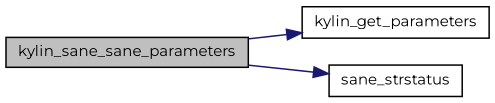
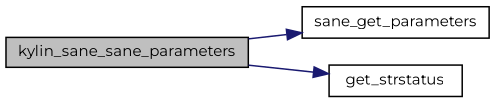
  digraph {
    fontname=Montserrat
    rankdir=LR
    node [color=black fillcolor=white fontname=Montserrat fontsize=10 shape=record style=filled]
    edge [color=midnightblue fontname=Montserrat fontsize=10 labelfontname=Helvetica labelfontsize=10 style=solid]
    n1 [fillcolor=grey75 fontcolor=black height=0.2 label=kylin_sane_sane_parameters width=0.4]
-   n2 [height=0.2 label=kylin_get_parameters width=0.4]
-   n3 [height=0.2 label=sane_strstatus width=0.4]
+   n2 [height=0.2 label=sane_get_parameters width=0.4]
+   n3 [height=0.2 label=get_strstatus width=0.4]
    n1 -> n2
    n1 -> n3
  }
